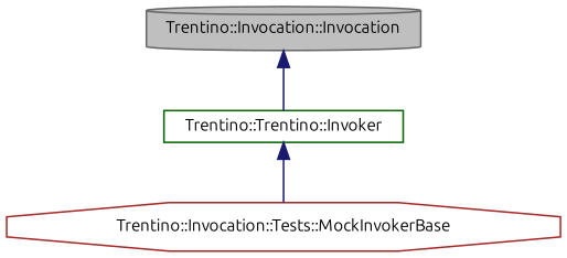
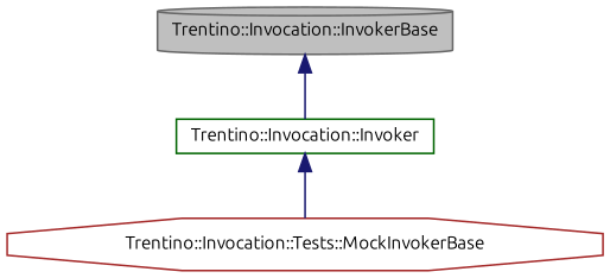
  digraph {
    fontname=Ubuntu
    node [fillcolor=white fontname=Ubuntu fontsize=10 style=filled]
    edge [color=midnightblue dir=back fontname=Ubuntu fontsize=10 labelfontname=Helvetica labelfontsize=10 style=solid]
-   n1 [color=gray40 fillcolor=grey75 fontcolor=black height=0.2 label="Trentino::Invocation::Invocation" shape=cylinder width=0.4]
-   n2 [color=darkgreen height=0.2 label="Trentino::Trentino::Invoker" shape=box width=0.4]
+   n1 [color=gray40 fillcolor=grey75 fontcolor=black height=0.2 label="Trentino::Invocation::InvokerBase" shape=cylinder width=0.4]
+   n2 [color=darkgreen height=0.2 label="Trentino::Invocation::Invoker" shape=box width=0.4]
    n3 [color=brown height=0.2 label="Trentino::Invocation::Tests::MockInvokerBase" shape=octagon width=0.4]
    n1 -> n2
    n2 -> n3
  }
